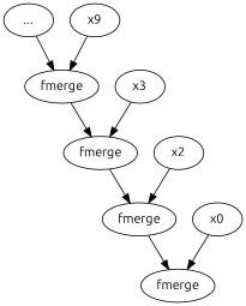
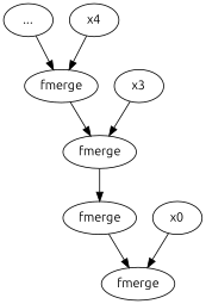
  digraph {
    fontname=Ubuntu
    node [fontname=Ubuntu]
    edge [fontname=Ubuntu]
    n1 [label=fmerge]
    n2 [label=fmerge]
    n3 [label=fmerge]
    n4 [label=fmerge]
    "..."
    n6 [label=x0]
-   x2
    x3
-   x4 [label=x9]
+   x4
    n2 -> n1
    n3 -> n2
    n4 -> n3
    "..." -> n4
    n6 -> n1
-   x2 -> n2
    x3 -> n3
    x4 -> n4
  }
